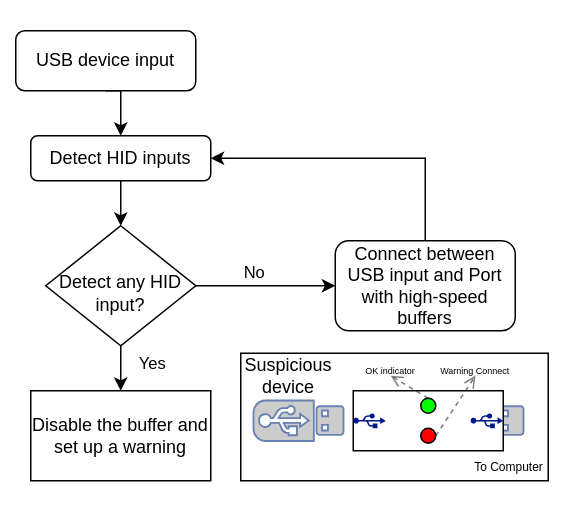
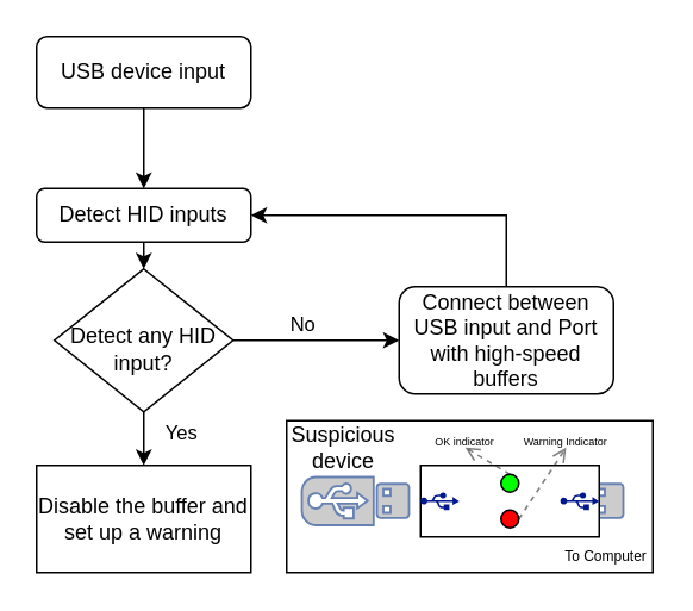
  <mxCell id="0" />
  <mxCell id="1" parent="0" />
  <mxCell id="2" value="" style="fontColor=#0066CC;verticalAlign=top;verticalLabelPosition=bottom;labelPosition=center;align=center;html=1;outlineConnect=0;fillColor=#CCCCCC;strokeColor=#6881B3;gradientColor=none;gradientDirection=north;strokeWidth=2;shape=mxgraph.networks.usb_stick;rotation=90;" vertex="1" parent="1"><mxGeometry x="305" y="250" width="27" height="60" as="geometry" /></mxCell>
  <mxCell id="3" style="edgeStyle=orthogonalEdgeStyle;rounded=0;orthogonalLoop=1;jettySize=auto;html=1;exitX=0.5;exitY=1;exitDx=0;exitDy=0;entryX=0.5;entryY=0;entryDx=0;entryDy=0;" edge="1" parent="1" source="4" target="13"><mxGeometry relative="1" as="geometry" /></mxCell>
- <mxCell id="4" value="USB device input" style="rounded=1;whiteSpace=wrap;html=1;fontSize=12;glass=0;strokeWidth=1;shadow=0;" parent="1" vertex="1"><mxGeometry x="10" y="20" width="120" height="40" as="geometry" /></mxCell>
+ <mxCell id="4" value="USB device input" style="rounded=1;whiteSpace=wrap;html=1;fontSize=12;glass=0;strokeWidth=1;shadow=0;" parent="1" vertex="1"><mxGeometry x="20" y="20" width="120" height="40" as="geometry" /></mxCell>
  <mxCell id="5" style="edgeStyle=orthogonalEdgeStyle;rounded=0;orthogonalLoop=1;jettySize=auto;html=1;exitX=1;exitY=0.5;exitDx=0;exitDy=0;" edge="1" parent="1" source="9" target="11"><mxGeometry relative="1" as="geometry" /></mxCell>
  <mxCell id="6" value="No" style="edgeLabel;html=1;align=center;verticalAlign=middle;resizable=0;points=[];" vertex="1" connectable="0" parent="5"><mxGeometry x="-0.176" y="1" relative="1" as="geometry"><mxPoint y="-9" as="offset" /></mxGeometry></mxCell>
  <mxCell id="7" style="edgeStyle=orthogonalEdgeStyle;rounded=0;orthogonalLoop=1;jettySize=auto;html=1;exitX=0.5;exitY=1;exitDx=0;exitDy=0;entryX=0.5;entryY=0;entryDx=0;entryDy=0;" edge="1" parent="1" source="9" target="14"><mxGeometry relative="1" as="geometry" /></mxCell>
  <mxCell id="8" value="Yes" style="edgeLabel;html=1;align=center;verticalAlign=middle;resizable=0;points=[];" vertex="1" connectable="0" parent="7"><mxGeometry x="-0.263" y="4" relative="1" as="geometry"><mxPoint x="16" as="offset" /></mxGeometry></mxCell>
  <mxCell id="9" value="&lt;br&gt;Detect any HID input?" style="rhombus;whiteSpace=wrap;html=1;shadow=0;fontFamily=Helvetica;fontSize=12;align=center;strokeWidth=1;spacing=6;spacingTop=-4;" parent="1" vertex="1"><mxGeometry x="30" y="150" width="100" height="80" as="geometry" /></mxCell>
  <mxCell id="10" style="edgeStyle=orthogonalEdgeStyle;rounded=0;orthogonalLoop=1;jettySize=auto;html=1;exitX=0.5;exitY=0;exitDx=0;exitDy=0;entryX=1;entryY=0.5;entryDx=0;entryDy=0;" edge="1" parent="1" source="11" target="13"><mxGeometry relative="1" as="geometry" /></mxCell>
  <mxCell id="11" value="Connect between USB input and Port with high-speed buffers" style="rounded=1;whiteSpace=wrap;html=1;fontSize=12;glass=0;strokeWidth=1;shadow=0;" parent="1" vertex="1"><mxGeometry x="223" y="160" width="120" height="60" as="geometry" /></mxCell>
  <mxCell id="12" style="edgeStyle=orthogonalEdgeStyle;rounded=0;orthogonalLoop=1;jettySize=auto;html=1;exitX=0.5;exitY=1;exitDx=0;exitDy=0;entryX=0.5;entryY=0;entryDx=0;entryDy=0;" edge="1" parent="1" source="13" target="9"><mxGeometry relative="1" as="geometry" /></mxCell>
- <mxCell id="13" value="Detect HID inputs" style="rounded=1;whiteSpace=wrap;html=1;" vertex="1" parent="1"><mxGeometry x="20" y="90" width="120" height="30" as="geometry" /></mxCell>
+ <mxCell id="13" value="Detect HID inputs" style="rounded=1;whiteSpace=wrap;html=1;" vertex="1" parent="1"><mxGeometry x="20" y="105" width="120" height="30" as="geometry" /></mxCell>
  <mxCell id="14" value="Disable the buffer and set up a warning" style="whiteSpace=wrap;html=1;rounded=0;" vertex="1" parent="1"><mxGeometry x="20" y="260" width="120" height="60" as="geometry" /></mxCell>
  <mxCell id="15" value="" style="rounded=0;whiteSpace=wrap;html=1;" vertex="1" parent="1"><mxGeometry x="235" y="260" width="100" height="40" as="geometry" /></mxCell>
  <mxCell id="16" value="" style="aspect=fixed;pointerEvents=1;shadow=0;dashed=0;html=1;strokeColor=none;labelPosition=center;verticalLabelPosition=bottom;verticalAlign=top;align=center;fillColor=#00188D;shape=mxgraph.mscae.enterprise.usb" vertex="1" parent="1"><mxGeometry x="235" y="275" width="21.74" height="10" as="geometry" /></mxCell>
  <mxCell id="17" value="" style="aspect=fixed;pointerEvents=1;shadow=0;dashed=0;html=1;strokeColor=none;labelPosition=center;verticalLabelPosition=bottom;verticalAlign=top;align=center;fillColor=#00188D;shape=mxgraph.mscae.enterprise.usb" vertex="1" parent="1"><mxGeometry x="313.26" y="275" width="21.74" height="10" as="geometry" /></mxCell>
  <mxCell id="18" value="" style="fontColor=#0066CC;verticalAlign=top;verticalLabelPosition=bottom;labelPosition=center;align=center;html=1;outlineConnect=0;fillColor=#CCCCCC;strokeColor=#6881B3;gradientColor=none;gradientDirection=north;strokeWidth=2;shape=mxgraph.networks.usb_stick;rotation=90;" vertex="1" parent="1"><mxGeometry x="185" y="250" width="27" height="60" as="geometry" /></mxCell>
  <mxCell id="19" value="" style="ellipse;whiteSpace=wrap;html=1;aspect=fixed;fillColor=#00FF00;" vertex="1" parent="1"><mxGeometry x="280" y="265" width="10" height="10" as="geometry" /></mxCell>
  <mxCell id="20" value="" style="ellipse;whiteSpace=wrap;html=1;aspect=fixed;fillColor=#FF0000;" vertex="1" parent="1"><mxGeometry x="280" y="285" width="10" height="10" as="geometry" /></mxCell>
  <mxCell id="21" value="Suspicious device" style="text;html=1;strokeColor=none;fillColor=none;align=center;verticalAlign=middle;whiteSpace=wrap;rounded=0;" vertex="1" parent="1"><mxGeometry x="172" y="240" width="40" height="20" as="geometry" /></mxCell>
  <mxCell id="22" value="&lt;font style=&quot;font-size: 6px&quot;&gt;OK indicator&lt;/font&gt;" style="text;html=1;strokeColor=none;fillColor=none;align=center;verticalAlign=middle;whiteSpace=wrap;rounded=0;" vertex="1" parent="1"><mxGeometry x="240" y="240" width="40" height="10" as="geometry" /></mxCell>
- <mxCell id="23" value="&lt;font style=&quot;font-size: 6px&quot;&gt;Warning Connect&lt;/font&gt;" style="text;html=1;strokeColor=none;fillColor=none;align=center;verticalAlign=middle;whiteSpace=wrap;rounded=0;" vertex="1" parent="1"><mxGeometry x="290" y="240" width="53" height="10" as="geometry" /></mxCell>
+ <mxCell id="23" value="&lt;font style=&quot;font-size: 6px&quot;&gt;Warning Indicator&lt;/font&gt;" style="text;html=1;strokeColor=none;fillColor=none;align=center;verticalAlign=middle;whiteSpace=wrap;rounded=0;" vertex="1" parent="1"><mxGeometry x="290" y="240" width="53" height="10" as="geometry" /></mxCell>
  <mxCell id="24" value="" style="endArrow=open;html=1;entryX=0.5;entryY=1;entryDx=0;entryDy=0;exitX=0.5;exitY=0;exitDx=0;exitDy=0;rounded=1;endFill=0;strokeWidth=1;dashed=1;opacity=50;" edge="1" parent="1" source="19" target="22"><mxGeometry width="50" height="50" relative="1" as="geometry"><mxPoint x="265" y="290" as="sourcePoint" /><mxPoint x="315" y="240" as="targetPoint" /></mxGeometry></mxCell>
  <mxCell id="25" value="" style="endArrow=open;html=1;entryX=0.5;entryY=1;entryDx=0;entryDy=0;rounded=1;endFill=0;exitX=1;exitY=0.5;exitDx=0;exitDy=0;dashed=1;opacity=50;" edge="1" parent="1" source="20" target="23"><mxGeometry width="50" height="50" relative="1" as="geometry"><mxPoint x="295" y="275" as="sourcePoint" /><mxPoint x="310" y="250" as="targetPoint" /></mxGeometry></mxCell>
  <mxCell id="26" value="&lt;font style=&quot;font-size: 8px&quot;&gt;To Computer&lt;/font&gt;" style="text;html=1;strokeColor=none;fillColor=none;align=center;verticalAlign=middle;whiteSpace=wrap;rounded=0;" vertex="1" parent="1"><mxGeometry x="313.26" y="300" width="52" height="20" as="geometry" /></mxCell>
  <mxCell id="27" value="" style="rounded=0;whiteSpace=wrap;html=1;fillColor=none;" vertex="1" parent="1"><mxGeometry x="160" y="235" width="205" height="85" as="geometry" /></mxCell>
